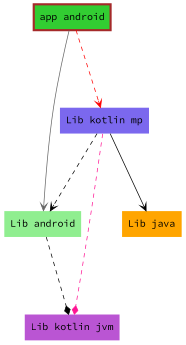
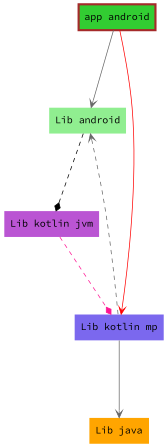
  digraph {
    fontname="Source Code Pro"
    fontsize=30
    rankdir=TB
    ranksep=1.5
    node [color=brown fontname="Source Code Pro" shape=none style=filled]
    edge [arrowhead=vee arrowtail=none color=black fontname="Source Code Pro" style=dashed]
    "Lib android" [fillcolor=lightgreen]
    "Lib kotlin jvm" [color=black fillcolor=mediumorchid]
    "Lib java" [color=gray40 fillcolor=orange]
    "Lib kotlin mp" [color=gray40 fillcolor=mediumslateblue]
    "app android" [fillcolor=limegreen penwidth=3 shape=box]
    "Lib android" -> "Lib kotlin jvm" [arrowhead=diamond]
-   "Lib kotlin mp" -> "Lib android"
-   "Lib kotlin mp" -> "Lib kotlin jvm" [arrowhead=diamond color=deeppink]
-   "Lib kotlin mp" -> "Lib java" [style=solid]
+   "Lib kotlin mp" -> "Lib android" [color=gray40]
+   "Lib kotlin jvm" -> "Lib kotlin mp" [arrowhead=diamond color=deeppink]
+   "Lib kotlin mp" -> "Lib java" [color=gray40 style=solid]
    "app android" -> "Lib android" [color=gray40 style=solid]
-   "app android" -> "Lib kotlin mp" [color=red]
+   "app android" -> "Lib kotlin mp" [color=red style=solid]
  }
